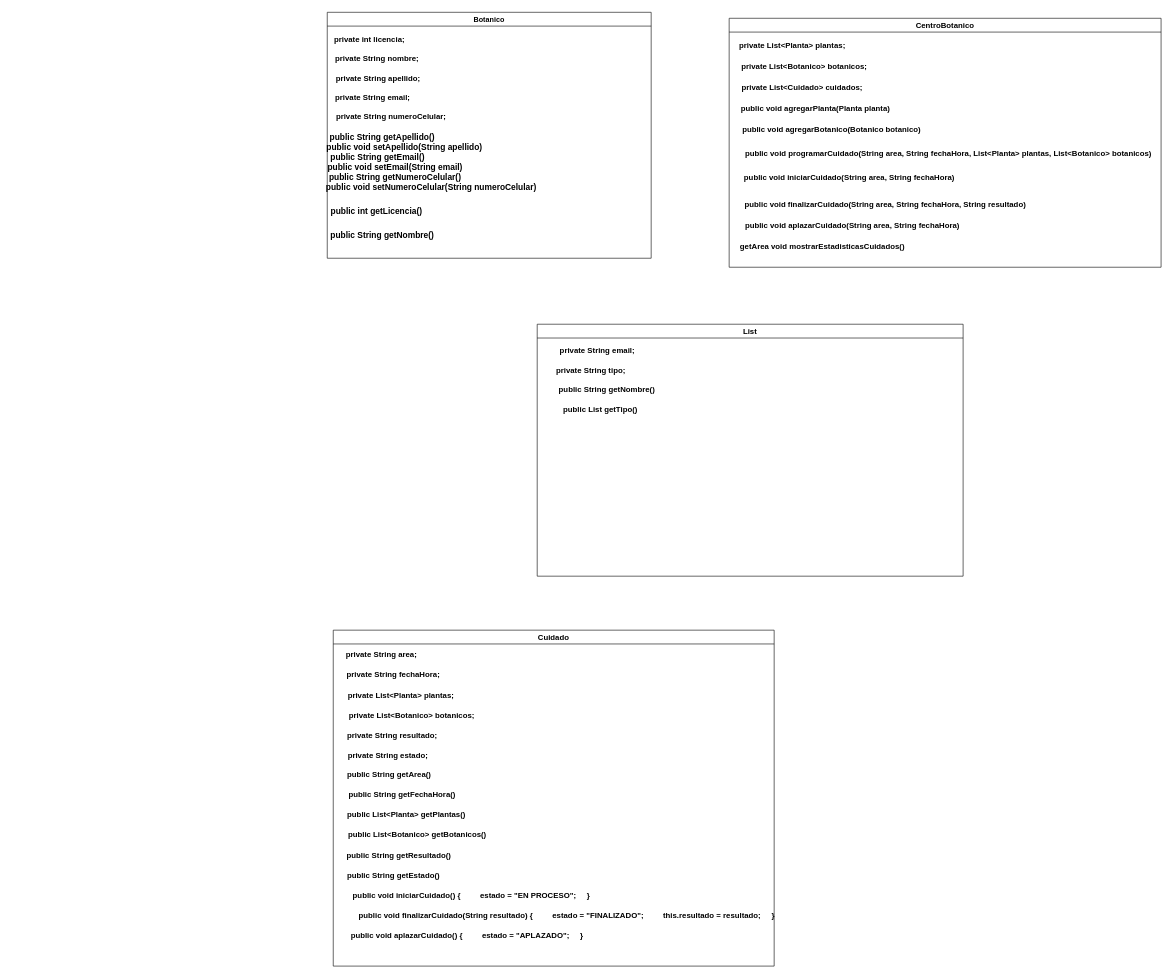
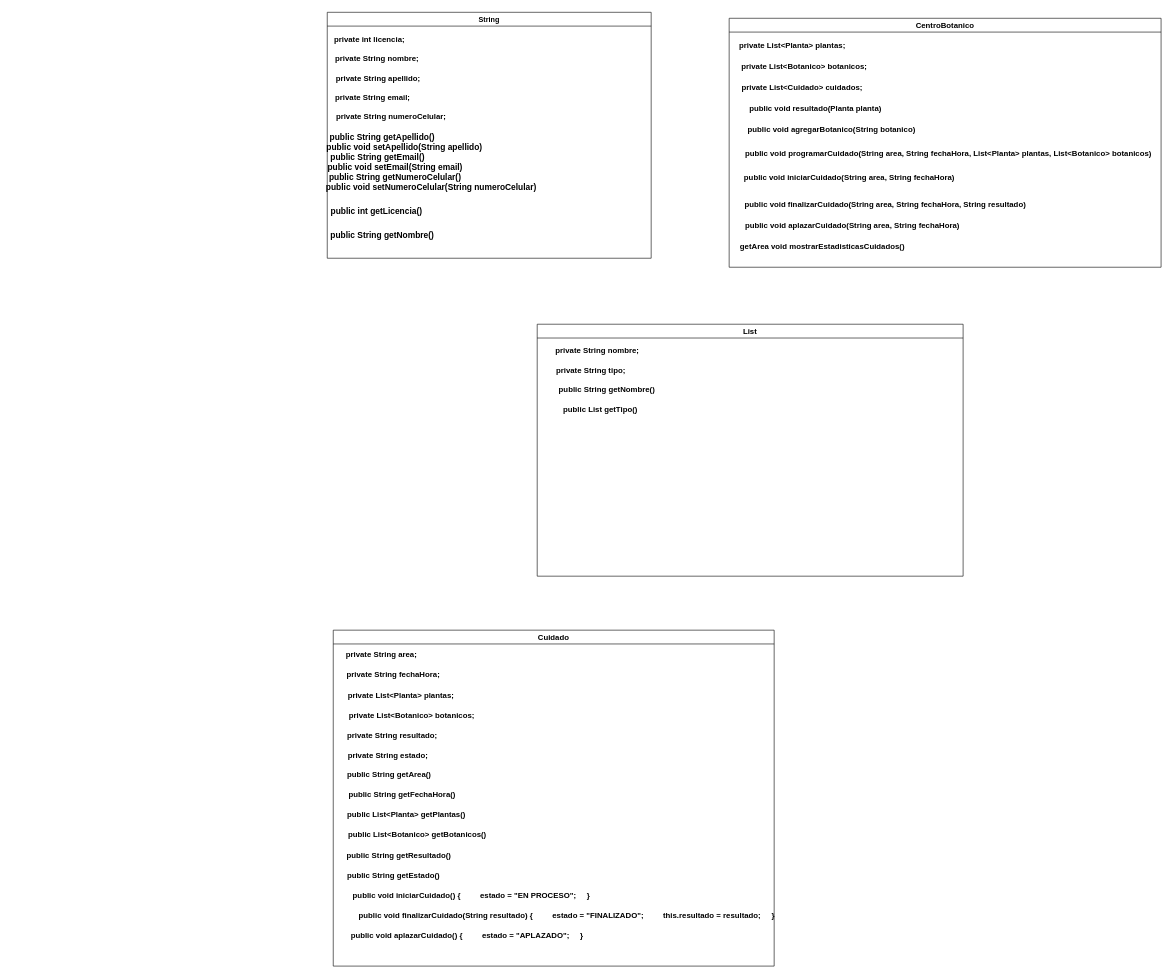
  <mxCell id="0" />
  <mxCell id="1" parent="0" />
- <mxCell id="2" value="Botanico" style="swimlane;" parent="1" vertex="1"><mxGeometry x="545" y="20" width="540" height="410" as="geometry" /></mxCell>
+ <mxCell id="2" value="String" style="swimlane;" parent="1" vertex="1"><mxGeometry x="545" y="20" width="540" height="410" as="geometry" /></mxCell>
  <mxCell id="3" value="&lt;h5&gt;&lt;span style=&quot;font-size: 13px;&quot;&gt;private int licencia;&lt;/span&gt;&lt;/h5&gt;&lt;h5&gt;&lt;span style=&quot;font-size: 13px;&quot;&gt;&amp;nbsp; &amp;nbsp; &amp;nbsp; &amp;nbsp;private String nombre;&lt;/span&gt;&lt;/h5&gt;&lt;h5&gt;&lt;span style=&quot;font-size: 13px;&quot;&gt;&amp;nbsp; &amp;nbsp; &amp;nbsp; &amp;nbsp; private String apellido;&lt;/span&gt;&lt;/h5&gt;&lt;h5&gt;&lt;span style=&quot;font-size: 13px;&quot;&gt;&amp;nbsp; &amp;nbsp;private String email;&lt;/span&gt;&lt;/h5&gt;&lt;h5&gt;&lt;span style=&quot;font-size: 13px;&quot;&gt;&amp;nbsp; &amp;nbsp; &amp;nbsp; &amp;nbsp; &amp;nbsp; &amp;nbsp; &amp;nbsp; &amp;nbsp; &amp;nbsp; &amp;nbsp; private String numeroCelular;&lt;/span&gt;&lt;/h5&gt;" style="text;html=1;align=center;verticalAlign=middle;resizable=0;points=[];autosize=1;strokeColor=none;fillColor=none;" parent="2" vertex="1"><mxGeometry x="-70" y="15" width="280" height="190" as="geometry" /></mxCell>
  <mxCell id="4" value="&lt;h5 style=&quot;font-size: 14px;&quot;&gt;&amp;nbsp; &amp;nbsp; &amp;nbsp; &amp;nbsp; &amp;nbsp; &amp;nbsp; public String getApellido()&amp;nbsp;&lt;br style=&quot;font-size: 13px;&quot;&gt;&amp;nbsp; &amp;nbsp; &amp;nbsp; &amp;nbsp; &amp;nbsp; &amp;nbsp; &amp;nbsp; &amp;nbsp; &amp;nbsp; &amp;nbsp; &amp;nbsp; &amp;nbsp; &amp;nbsp; &amp;nbsp; &amp;nbsp; &amp;nbsp;public void setApellido(String apellido)&amp;nbsp;&lt;br style=&quot;font-size: 13px;&quot;&gt;&amp;nbsp; &amp;nbsp; &amp;nbsp; &amp;nbsp; public String getEmail()&amp;nbsp;&lt;br style=&quot;font-size: 13px;&quot;&gt;&amp;nbsp; &amp;nbsp; &amp;nbsp; &amp;nbsp; &amp;nbsp; &amp;nbsp; &amp;nbsp; &amp;nbsp; &amp;nbsp; &amp;nbsp; &amp;nbsp; &amp;nbsp;public void setEmail(String email)&amp;nbsp;&lt;br style=&quot;font-size: 13px;&quot;&gt;&amp;nbsp; &amp;nbsp; &amp;nbsp; &amp;nbsp; &amp;nbsp; &amp;nbsp; &amp;nbsp; &amp;nbsp; &amp;nbsp; &amp;nbsp; &amp;nbsp; &amp;nbsp;public String getNumeroCelular()&amp;nbsp;&lt;br style=&quot;font-size: 13px;&quot;&gt;&amp;nbsp; &amp;nbsp; &amp;nbsp; &amp;nbsp; &amp;nbsp; &amp;nbsp; &amp;nbsp; &amp;nbsp; &amp;nbsp; &amp;nbsp; &amp;nbsp; &amp;nbsp; &amp;nbsp; &amp;nbsp; &amp;nbsp; &amp;nbsp; &amp;nbsp; &amp;nbsp; &amp;nbsp; &amp;nbsp; &amp;nbsp; &amp;nbsp; &amp;nbsp; &amp;nbsp; &amp;nbsp; &amp;nbsp; &amp;nbsp;public void setNumeroCelular(String numeroCelular)&lt;/h5&gt;&lt;h5 style=&quot;font-size: 14px;&quot;&gt;&amp;nbsp; &amp;nbsp; &amp;nbsp; public int getLicencia()&lt;/h5&gt;&lt;h5 style=&quot;font-size: 14px;&quot;&gt;&amp;nbsp; &amp;nbsp; &amp;nbsp; &amp;nbsp; &amp;nbsp; &amp;nbsp; public String getNombre()&amp;nbsp;&lt;/h5&gt;" style="text;html=1;align=center;verticalAlign=middle;resizable=0;points=[];autosize=1;strokeColor=none;fillColor=none;fontSize=13;" parent="2" vertex="1"><mxGeometry x="-225" y="170" width="590" height="240" as="geometry" /></mxCell>
  <mxCell id="5" value="CentroBotanico" style="swimlane;fontSize=13;" parent="1" vertex="1"><mxGeometry x="1215" width="720" height="415" as="geometry" y="30" /></mxCell>
  <mxCell id="6" value="&lt;h5&gt;&lt;span style=&quot;font-size: 13px;&quot;&gt;private List&amp;lt;Planta&amp;gt; plantas;&lt;/span&gt;&lt;/h5&gt;&lt;h5&gt;&lt;span style=&quot;font-size: 13px;&quot;&gt;&amp;nbsp; &amp;nbsp; &amp;nbsp; &amp;nbsp; &amp;nbsp; &amp;nbsp;private List&amp;lt;Botanico&amp;gt; botanicos;&lt;/span&gt;&lt;/h5&gt;&lt;h5&gt;&lt;span style=&quot;font-size: 13px;&quot;&gt;&amp;nbsp; &amp;nbsp; &amp;nbsp; &amp;nbsp; &amp;nbsp;private List&amp;lt;Cuidado&amp;gt; cuidados;&lt;/span&gt;&lt;/h5&gt;" style="text;html=1;align=center;verticalAlign=middle;resizable=0;points=[];autosize=1;strokeColor=none;fillColor=none;fontSize=14;" parent="5" vertex="1"><mxGeometry x="-30" y="10" width="270" height="140" as="geometry" /></mxCell>
- <mxCell id="7" value="&lt;h5&gt;&lt;font style=&quot;font-size: 13px;&quot;&gt;&amp;nbsp; public void agregarPlanta(Planta planta)&lt;/font&gt;&lt;/h5&gt;" style="text;html=1;align=center;verticalAlign=middle;resizable=0;points=[];autosize=1;strokeColor=none;fillColor=none;" vertex="1" parent="5"><mxGeometry y="120" width="280" height="60" as="geometry" /></mxCell>
+ <mxCell id="7" value="&lt;h5&gt;&lt;font style=&quot;font-size: 13px;&quot;&gt;&amp;nbsp; public void resultado(Planta planta)&lt;/font&gt;&lt;/h5&gt;" style="text;html=1;align=center;verticalAlign=middle;resizable=0;points=[];autosize=1;strokeColor=none;fillColor=none;" vertex="1" parent="5"><mxGeometry y="120" width="280" height="60" as="geometry" /></mxCell>
  <mxCell id="8" value="&lt;h5&gt;&lt;br&gt;&lt;/h5&gt;" style="text;html=1;align=center;verticalAlign=middle;resizable=0;points=[];autosize=1;strokeColor=none;fillColor=none;fontSize=13;" parent="5" vertex="1"><mxGeometry x="30" y="140" width="20" height="60" as="geometry" /></mxCell>
- <mxCell id="9" value="&lt;h5 style=&quot;&quot;&gt;&lt;span style=&quot;font-size: 13px;&quot;&gt;&amp;nbsp; &amp;nbsp;pu&lt;/span&gt;&lt;font style=&quot;font-size: 13px;&quot;&gt;b&lt;/font&gt;&lt;span style=&quot;font-size: 13px;&quot;&gt;lic void agregarBotanico(Botanico botanico)&lt;/span&gt;&lt;/h5&gt;" style="text;html=1;align=center;verticalAlign=middle;resizable=0;points=[];autosize=1;strokeColor=none;fillColor=none;fontSize=13;" vertex="1" parent="5"><mxGeometry x="-5" y="150" width="340" height="70" as="geometry" /></mxCell>
+ <mxCell id="9" value="&lt;h5 style=&quot;&quot;&gt;&lt;span style=&quot;font-size: 13px;&quot;&gt;&amp;nbsp; &amp;nbsp;pu&lt;/span&gt;&lt;font style=&quot;font-size: 13px;&quot;&gt;b&lt;/font&gt;&lt;span style=&quot;font-size: 13px;&quot;&gt;lic void agregarBotanico(String botanico)&lt;/span&gt;&lt;/h5&gt;" style="text;html=1;align=center;verticalAlign=middle;resizable=0;points=[];autosize=1;strokeColor=none;fillColor=none;fontSize=13;" vertex="1" parent="5"><mxGeometry x="-5" y="150" width="340" height="70" as="geometry" /></mxCell>
  <mxCell id="10" value="&lt;h5&gt;&lt;font style=&quot;font-size: 13px;&quot;&gt;public void programarCuidado(String area, String fechaHora, List&amp;lt;Planta&amp;gt; plantas, List&amp;lt;Botanico&amp;gt; botanicos)&lt;/font&gt;&lt;/h5&gt;" style="text;html=1;align=center;verticalAlign=middle;resizable=0;points=[];autosize=1;strokeColor=none;fillColor=none;fontSize=13;" vertex="1" parent="5"><mxGeometry x="10" y="190" width="710" height="70" as="geometry" /></mxCell>
  <mxCell id="11" value="&lt;h5&gt;&lt;font style=&quot;font-size: 13px;&quot;&gt;public void iniciarCuidado(String area, String fechaHora)&lt;/font&gt;&lt;/h5&gt;" style="text;html=1;align=center;verticalAlign=middle;resizable=0;points=[];autosize=1;strokeColor=none;fillColor=none;fontSize=13;" vertex="1" parent="5"><mxGeometry x="10" y="230" width="380" height="70" as="geometry" /></mxCell>
  <mxCell id="12" value="&lt;h5&gt;&lt;font style=&quot;font-size: 13px;&quot;&gt;public void finalizarCuidado(String area, String fechaHora, String resultado)&lt;/font&gt;&lt;/h5&gt;" style="text;html=1;align=center;verticalAlign=middle;resizable=0;points=[];autosize=1;strokeColor=none;fillColor=none;fontSize=13;" vertex="1" parent="5"><mxGeometry x="10" y="275" width="500" height="70" as="geometry" /></mxCell>
  <mxCell id="13" value="&lt;h5 style=&quot;&quot;&gt;&lt;font style=&quot;font-size: 13px;&quot;&gt;public void aplazarCuidado(String area, String fechaHora)&lt;/font&gt;&lt;/h5&gt;" style="text;html=1;align=center;verticalAlign=middle;resizable=0;points=[];autosize=1;strokeColor=none;fillColor=none;fontSize=13;" vertex="1" parent="5"><mxGeometry x="10" y="310" width="390" height="70" as="geometry" /></mxCell>
  <mxCell id="14" value="&lt;h5 style=&quot;&quot;&gt;&lt;font style=&quot;font-size: 13px;&quot;&gt;getArea void mostrarEstadisticasCuidados()&lt;/font&gt;&lt;/h5&gt;" style="text;html=1;align=center;verticalAlign=middle;resizable=0;points=[];autosize=1;strokeColor=none;fillColor=none;fontSize=13;" vertex="1" parent="5"><mxGeometry x="10" y="345" width="290" height="70" as="geometry" /></mxCell>
  <mxCell id="15" value="Cuidado" style="swimlane;fontSize=13;" parent="1" vertex="1"><mxGeometry x="555" y="1050" width="735" height="560" as="geometry" /></mxCell>
  <mxCell id="16" value="&lt;h5&gt;&lt;span style=&quot;font-size: 13px;&quot;&gt;private String area;&lt;/span&gt;&lt;/h5&gt;&lt;h5&gt;&lt;span style=&quot;font-size: 13px;&quot;&gt;&amp;nbsp; &amp;nbsp; &amp;nbsp; &amp;nbsp; &amp;nbsp; &amp;nbsp;private String fechaHora;&lt;/span&gt;&lt;/h5&gt;&lt;h5&gt;&lt;span style=&quot;font-size: 13px;&quot;&gt;&amp;nbsp; &amp;nbsp; &amp;nbsp; &amp;nbsp; &amp;nbsp; &amp;nbsp; &amp;nbsp; &amp;nbsp; &amp;nbsp; private List&amp;lt;Planta&amp;gt; plantas;&lt;/span&gt;&lt;/h5&gt;&lt;h5&gt;&lt;span style=&quot;font-size: 13px;&quot;&gt;&amp;nbsp; &amp;nbsp; &amp;nbsp; &amp;nbsp; &amp;nbsp; &amp;nbsp; &amp;nbsp; &amp;nbsp; &amp;nbsp; &amp;nbsp; &amp;nbsp; &amp;nbsp; &amp;nbsp; &amp;nbsp; private List&amp;lt;Botanico&amp;gt; botanicos;&lt;/span&gt;&lt;/h5&gt;&lt;h5&gt;&lt;span style=&quot;font-size: 13px;&quot;&gt;&amp;nbsp; &amp;nbsp; &amp;nbsp; &amp;nbsp; &amp;nbsp; private String resultado;&lt;/span&gt;&lt;/h5&gt;&lt;h5&gt;&lt;span style=&quot;font-size: 13px;&quot;&gt;&amp;nbsp; &amp;nbsp; &amp;nbsp; private String estado;&lt;/span&gt;&lt;/h5&gt;" style="text;html=1;align=center;verticalAlign=middle;resizable=0;points=[];autosize=1;strokeColor=none;fillColor=none;fontSize=13;" parent="15" vertex="1"><mxGeometry x="-85" y="10" width="330" height="230" as="geometry" /></mxCell>
  <mxCell id="17" value="&lt;h5 style=&quot;&quot;&gt;&lt;font style=&quot;font-size: 13px;&quot;&gt;&amp;nbsp;public String getArea()&amp;nbsp; &amp;nbsp; &amp;nbsp;&lt;/font&gt;&lt;/h5&gt;&lt;h5 style=&quot;&quot;&gt;&lt;font style=&quot;font-size: 13px;&quot;&gt;&amp;nbsp; &amp;nbsp; &amp;nbsp; &amp;nbsp; public String getFechaHora()&lt;/font&gt;&lt;/h5&gt;&lt;h5 style=&quot;&quot;&gt;&lt;font style=&quot;font-size: 13px;&quot;&gt;&amp;nbsp; &amp;nbsp; &amp;nbsp; &amp;nbsp; &amp;nbsp; &amp;nbsp; &amp;nbsp; &amp;nbsp;public List&amp;lt;Planta&amp;gt; getPlantas()&amp;nbsp; &amp;nbsp;&lt;/font&gt;&lt;/h5&gt;&lt;h5 style=&quot;&quot;&gt;&lt;font style=&quot;font-size: 13px;&quot;&gt;&amp;nbsp; &amp;nbsp; &amp;nbsp; &amp;nbsp; &amp;nbsp; &amp;nbsp; &amp;nbsp; &amp;nbsp; &amp;nbsp; &amp;nbsp; &amp;nbsp; public List&amp;lt;Botanico&amp;gt; getBotanicos()&lt;/font&gt;&lt;/h5&gt;&lt;h5 style=&quot;&quot;&gt;&lt;font style=&quot;font-size: 13px;&quot;&gt;&amp;nbsp; &amp;nbsp; &amp;nbsp; &amp;nbsp; &amp;nbsp; public String getResultado()&amp;nbsp; &amp;nbsp; &amp;nbsp;&lt;/font&gt;&lt;/h5&gt;&lt;h5 style=&quot;&quot;&gt;&lt;font style=&quot;font-size: 13px;&quot;&gt;&amp;nbsp; &amp;nbsp; public String getEstado()&amp;nbsp; &amp;nbsp;&amp;nbsp;&lt;/font&gt;&lt;/h5&gt;&lt;h5 style=&quot;&quot;&gt;&lt;font style=&quot;font-size: 13px;&quot;&gt;&amp;nbsp; &amp;nbsp; &amp;nbsp; &amp;nbsp; &amp;nbsp; &amp;nbsp; &amp;nbsp; &amp;nbsp; &amp;nbsp; &amp;nbsp; &amp;nbsp; &amp;nbsp; &amp;nbsp; &amp;nbsp; &amp;nbsp; &amp;nbsp; &amp;nbsp; &amp;nbsp; &amp;nbsp; &amp;nbsp; &amp;nbsp; &amp;nbsp; &amp;nbsp; &amp;nbsp; &amp;nbsp; &amp;nbsp; &amp;nbsp; &amp;nbsp; &amp;nbsp; &amp;nbsp; &amp;nbsp; &amp;nbsp; &amp;nbsp; &amp;nbsp; &amp;nbsp; &amp;nbsp; &amp;nbsp; public void iniciarCuidado() {&amp;nbsp; &amp;nbsp; &amp;nbsp; &amp;nbsp; &amp;nbsp;estado = &quot;EN PROCESO&quot;;&amp;nbsp; &amp;nbsp; &amp;nbsp;}&amp;nbsp;&amp;nbsp;&lt;/font&gt;&lt;/h5&gt;&lt;h5 style=&quot;&quot;&gt;&lt;font style=&quot;font-size: 13px;&quot;&gt;&amp;nbsp; &amp;nbsp; &amp;nbsp; &amp;nbsp; &amp;nbsp; &amp;nbsp; &amp;nbsp; &amp;nbsp; &amp;nbsp; &amp;nbsp; &amp;nbsp; &amp;nbsp; &amp;nbsp; &amp;nbsp; &amp;nbsp; &amp;nbsp; &amp;nbsp; &amp;nbsp; &amp;nbsp; &amp;nbsp; &amp;nbsp; &amp;nbsp; &amp;nbsp; &amp;nbsp; &amp;nbsp; &amp;nbsp; &amp;nbsp; &amp;nbsp; &amp;nbsp; &amp;nbsp; &amp;nbsp; &amp;nbsp; &amp;nbsp; &amp;nbsp; &amp;nbsp; &amp;nbsp; &amp;nbsp; &amp;nbsp; &amp;nbsp; &amp;nbsp; &amp;nbsp; &amp;nbsp; &amp;nbsp; &amp;nbsp; &amp;nbsp; &amp;nbsp; &amp;nbsp; &amp;nbsp; &amp;nbsp; &amp;nbsp; &amp;nbsp; &amp;nbsp; &amp;nbsp; &amp;nbsp; &amp;nbsp; &amp;nbsp; &amp;nbsp; &amp;nbsp; &amp;nbsp; &amp;nbsp; &amp;nbsp; &amp;nbsp; &amp;nbsp; &amp;nbsp; &amp;nbsp; &amp;nbsp; &amp;nbsp; &amp;nbsp; &amp;nbsp; &amp;nbsp; &amp;nbsp; &amp;nbsp; &amp;nbsp; &amp;nbsp; &amp;nbsp; &amp;nbsp; &amp;nbsp; &amp;nbsp; &amp;nbsp; &amp;nbsp; &amp;nbsp; public void finalizarCuidado(String resultado) {&amp;nbsp; &amp;nbsp; &amp;nbsp; &amp;nbsp; &amp;nbsp;estado = &quot;FINALIZADO&quot;;&amp;nbsp; &amp;nbsp; &amp;nbsp; &amp;nbsp; &amp;nbsp;this.resultado = resultado;&amp;nbsp; &amp;nbsp; &amp;nbsp;}&amp;nbsp;&amp;nbsp;&lt;/font&gt;&lt;/h5&gt;&lt;h5 style=&quot;&quot;&gt;&lt;font style=&quot;font-size: 13px;&quot;&gt;&amp;nbsp; &amp;nbsp; &amp;nbsp; &amp;nbsp; &amp;nbsp; &amp;nbsp; &amp;nbsp; &amp;nbsp; &amp;nbsp; &amp;nbsp; &amp;nbsp; &amp;nbsp; &amp;nbsp; &amp;nbsp; &amp;nbsp; &amp;nbsp; &amp;nbsp; &amp;nbsp; &amp;nbsp; &amp;nbsp; &amp;nbsp; &amp;nbsp; &amp;nbsp; &amp;nbsp; &amp;nbsp; &amp;nbsp; &amp;nbsp; &amp;nbsp; &amp;nbsp; &amp;nbsp; &amp;nbsp; &amp;nbsp; &amp;nbsp; &amp;nbsp; public void aplazarCuidado() {&amp;nbsp; &amp;nbsp; &amp;nbsp; &amp;nbsp; &amp;nbsp;estado = &quot;APLAZADO&quot;;&amp;nbsp; &amp;nbsp; &amp;nbsp;}&lt;/font&gt;&lt;/h5&gt;" style="text;html=1;align=center;verticalAlign=middle;resizable=0;points=[];autosize=1;strokeColor=none;fillColor=none;fontSize=13;" vertex="1" parent="15"><mxGeometry x="-535" y="210" width="1270" height="330" as="geometry" /></mxCell>
  <mxCell id="18" value="List" style="swimlane;fontSize=13;" parent="1" vertex="1"><mxGeometry x="895" y="540" width="710" height="420" as="geometry" /></mxCell>
- <mxCell id="19" value="&lt;h5 style=&quot;&quot;&gt;&lt;font style=&quot;font-size: 13px;&quot;&gt;&amp;nbsp; &amp;nbsp; &amp;nbsp; &amp;nbsp; &amp;nbsp; private String email;&amp;nbsp; &amp;nbsp;&amp;nbsp;&lt;/font&gt;&lt;/h5&gt;&lt;h5 style=&quot;&quot;&gt;&lt;font style=&quot;font-size: 13px;&quot;&gt;private String tipo;&lt;/font&gt;&lt;/h5&gt;" style="text;html=1;align=center;verticalAlign=middle;resizable=0;points=[];autosize=1;strokeColor=none;fillColor=none;fontSize=13;" vertex="1" parent="18"><mxGeometry x="-16" y="10" width="210" height="100" as="geometry" /></mxCell>
+ <mxCell id="19" value="&lt;h5 style=&quot;&quot;&gt;&lt;font style=&quot;font-size: 13px;&quot;&gt;&amp;nbsp; &amp;nbsp; &amp;nbsp; &amp;nbsp; &amp;nbsp; private String nombre;&amp;nbsp; &amp;nbsp;&amp;nbsp;&lt;/font&gt;&lt;/h5&gt;&lt;h5 style=&quot;&quot;&gt;&lt;font style=&quot;font-size: 13px;&quot;&gt;private String tipo;&lt;/font&gt;&lt;/h5&gt;" style="text;html=1;align=center;verticalAlign=middle;resizable=0;points=[];autosize=1;strokeColor=none;fillColor=none;fontSize=13;" vertex="1" parent="18"><mxGeometry x="-16" y="10" width="210" height="100" as="geometry" /></mxCell>
  <mxCell id="20" value="&lt;h5 style=&quot;&quot;&gt;&lt;font style=&quot;font-size: 13px;&quot;&gt;&amp;nbsp; &amp;nbsp; &amp;nbsp; &amp;nbsp; &amp;nbsp; &amp;nbsp; public String getNombre()&amp;nbsp; &amp;nbsp; &amp;nbsp;&amp;nbsp;&lt;/font&gt;&lt;/h5&gt;&lt;h5 style=&quot;&quot;&gt;&lt;font style=&quot;font-size: 13px;&quot;&gt;&amp;nbsp;public List getTipo()&amp;nbsp;&lt;/font&gt;&lt;/h5&gt;" style="text;html=1;align=center;verticalAlign=middle;resizable=0;points=[];autosize=1;strokeColor=none;fillColor=none;fontSize=13;" vertex="1" parent="18"><mxGeometry x="-20" y="75" width="250" height="100" as="geometry" /></mxCell>
